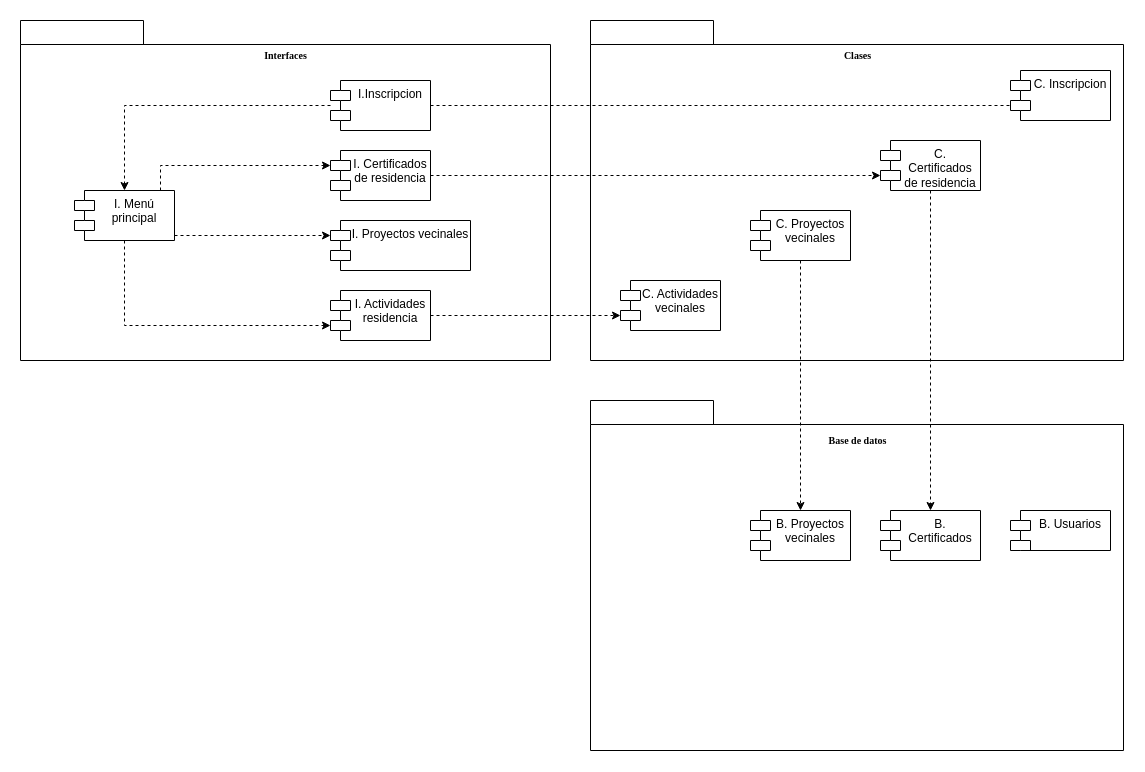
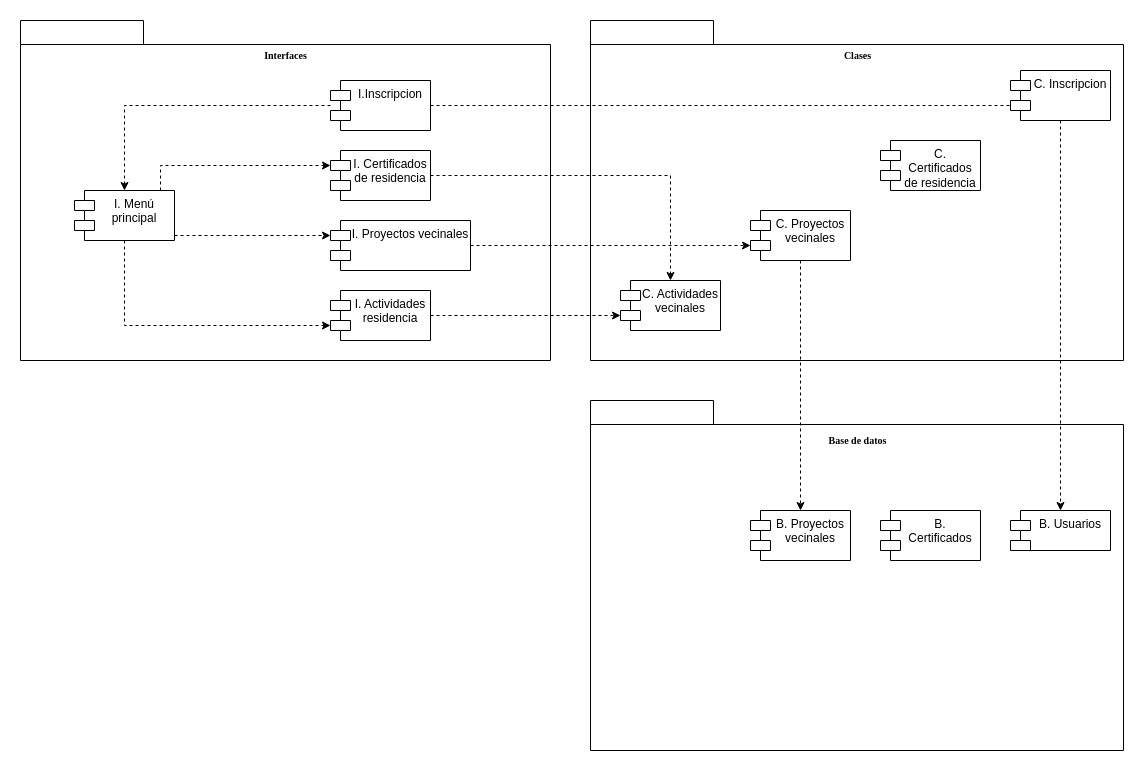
  <mxCell id="0" />
  <mxCell id="1" parent="0" />
  <mxCell id="2" value="" style="group" connectable="0" vertex="1" parent="1"><mxGeometry x="590" y="20" width="533" height="340" as="geometry" /></mxCell>
  <mxCell id="3" value="" style="group" connectable="0" vertex="1" parent="2"><mxGeometry width="533" height="340" as="geometry" /></mxCell>
  <mxCell id="4" value="&lt;p style=&quot;padding-bottom: 280px; padding-left: 0px;&quot;&gt;Clases&lt;/p&gt;" style="shape=folder;fontStyle=1;spacingTop=10;tabWidth=123;tabHeight=24;tabPosition=left;html=1;rounded=0;shadow=0;comic=0;labelBackgroundColor=none;strokeWidth=1;fontFamily=Verdana;fontSize=10;align=center;" vertex="1" parent="3"><mxGeometry width="533" height="340" as="geometry" /></mxCell>
  <mxCell id="5" value="C. Inscripcion" style="shape=module;align=left;spacingLeft=20;align=center;verticalAlign=top;whiteSpace=wrap;html=1;" vertex="1" parent="3"><mxGeometry x="420" y="50" width="100" height="50" as="geometry" /></mxCell>
  <mxCell id="6" value="C. Certificados de residencia" style="shape=module;align=left;spacingLeft=20;align=center;verticalAlign=top;whiteSpace=wrap;html=1;" vertex="1" parent="3"><mxGeometry x="290" y="120" width="100" height="50" as="geometry" /></mxCell>
  <mxCell id="7" value="C. Proyectos vecinales" style="shape=module;align=left;spacingLeft=20;align=center;verticalAlign=top;whiteSpace=wrap;html=1;" vertex="1" parent="3"><mxGeometry x="160" y="190" width="100" height="50" as="geometry" /></mxCell>
  <mxCell id="8" value="C. Actividades vecinales" style="shape=module;align=left;spacingLeft=20;align=center;verticalAlign=top;whiteSpace=wrap;html=1;" vertex="1" parent="3"><mxGeometry x="30" y="260" width="100" height="50" as="geometry" /></mxCell>
  <mxCell id="9" value="" style="group;dashed=1;" connectable="0" vertex="1" parent="1"><mxGeometry x="20" y="20" width="560" height="390.0" as="geometry" /></mxCell>
  <mxCell id="10" value="" style="group;dashed=1;" connectable="0" vertex="1" parent="9"><mxGeometry width="560" height="390.0" as="geometry" /></mxCell>
  <mxCell id="11" value="&lt;p style=&quot;line-height: 120%; padding: 0px 0px 280px; margin-bottom: 10px; margin-right: 0px;&quot;&gt;&lt;font style=&quot;font-size: 10px;&quot;&gt;Interfaces&lt;/font&gt;&lt;/p&gt;" style="shape=folder;fontStyle=1;spacingTop=10;tabWidth=123;tabHeight=24;tabPosition=left;html=1;rounded=0;shadow=0;comic=0;labelBackgroundColor=none;strokeWidth=1;fontFamily=Verdana;fontSize=10;align=center;" vertex="1" parent="10"><mxGeometry width="530" height="340.0" as="geometry" /></mxCell>
  <mxCell id="12" style="edgeStyle=orthogonalEdgeStyle;rounded=0;orthogonalLoop=1;jettySize=auto;html=1;entryX=0.5;entryY=0;entryDx=0;entryDy=0;dashed=1;" edge="1" parent="10" source="13" target="17"><mxGeometry relative="1" as="geometry" /></mxCell>
  <mxCell id="13" value="I.Inscripcion" style="shape=module;align=left;spacingLeft=20;align=center;verticalAlign=top;whiteSpace=wrap;html=1;" vertex="1" parent="10"><mxGeometry x="310" y="60" width="100" height="50" as="geometry" /></mxCell>
  <mxCell id="14" value="I. Certificados de residencia" style="shape=module;align=left;spacingLeft=20;align=center;verticalAlign=top;whiteSpace=wrap;html=1;" vertex="1" parent="10"><mxGeometry x="310" y="130" width="100" height="50" as="geometry" /></mxCell>
  <mxCell id="15" value="I. Proyectos vecinales" style="shape=module;align=left;spacingLeft=20;align=center;verticalAlign=top;whiteSpace=wrap;html=1;" vertex="1" parent="10"><mxGeometry x="310" y="200" width="140" height="50" as="geometry" /></mxCell>
  <mxCell id="16" value="I. Actividades residencia" style="shape=module;align=left;spacingLeft=20;align=center;verticalAlign=top;whiteSpace=wrap;html=1;" vertex="1" parent="10"><mxGeometry x="310" y="270" width="100" height="50" as="geometry" /></mxCell>
  <mxCell id="17" value="I. Menú principal" style="shape=module;align=left;spacingLeft=20;align=center;verticalAlign=top;whiteSpace=wrap;html=1;" vertex="1" parent="10"><mxGeometry x="54" y="170" width="100" height="50" as="geometry" /></mxCell>
  <mxCell id="18" style="edgeStyle=orthogonalEdgeStyle;rounded=0;orthogonalLoop=1;jettySize=auto;html=1;entryX=0;entryY=0;entryDx=0;entryDy=15;entryPerimeter=0;dashed=1;" edge="1" parent="10" source="17" target="14"><mxGeometry relative="1" as="geometry"><Array as="points"><mxPoint x="140" y="145" /></Array></mxGeometry></mxCell>
  <mxCell id="19" style="edgeStyle=orthogonalEdgeStyle;rounded=0;orthogonalLoop=1;jettySize=auto;html=1;entryX=0;entryY=0;entryDx=0;entryDy=15;entryPerimeter=0;dashed=1;" edge="1" parent="10" source="17" target="15"><mxGeometry relative="1" as="geometry"><Array as="points"><mxPoint x="190" y="215" /><mxPoint x="190" y="215" /></Array></mxGeometry></mxCell>
  <mxCell id="20" style="edgeStyle=orthogonalEdgeStyle;rounded=0;orthogonalLoop=1;jettySize=auto;html=1;entryX=0;entryY=0;entryDx=0;entryDy=35;entryPerimeter=0;dashed=1;" edge="1" parent="10" source="17" target="16"><mxGeometry relative="1" as="geometry"><Array as="points"><mxPoint x="104" y="305" /></Array></mxGeometry></mxCell>
  <mxCell id="21" value="" style="group;" connectable="0" vertex="1" parent="1"><mxGeometry x="590" y="400" width="533" height="350" as="geometry" /></mxCell>
  <mxCell id="22" value="" style="group" connectable="0" vertex="1" parent="21"><mxGeometry width="533" height="350" as="geometry" /></mxCell>
  <mxCell id="23" value="&lt;p style=&quot;padding-bottom: 280px; padding-left: 0px;&quot;&gt;Base de datos&lt;/p&gt;" style="shape=folder;fontStyle=1;spacingTop=10;tabWidth=123;tabHeight=24;tabPosition=left;html=1;rounded=0;shadow=0;comic=0;labelBackgroundColor=none;strokeWidth=1;fontFamily=Verdana;fontSize=10;align=center;" vertex="1" parent="22"><mxGeometry width="533" height="350" as="geometry" /></mxCell>
  <mxCell id="24" value="B. Usuarios" style="shape=module;align=left;spacingLeft=20;align=center;verticalAlign=top;whiteSpace=wrap;html=1;" vertex="1" parent="22"><mxGeometry x="420" y="110" width="100" height="40" as="geometry" /></mxCell>
  <mxCell id="25" value="B. Proyectos vecinales" style="shape=module;align=left;spacingLeft=20;align=center;verticalAlign=top;whiteSpace=wrap;html=1;" vertex="1" parent="22"><mxGeometry x="160" y="110" width="100" height="50" as="geometry" /></mxCell>
  <mxCell id="26" value="B. Certificados" style="shape=module;align=left;spacingLeft=20;align=center;verticalAlign=top;whiteSpace=wrap;html=1;" vertex="1" parent="22"><mxGeometry x="290" y="110" width="100" height="50" as="geometry" /></mxCell>
  <mxCell id="27" style="edgeStyle=orthogonalEdgeStyle;rounded=0;orthogonalLoop=1;jettySize=auto;html=1;entryX=0;entryY=0;entryDx=0;entryDy=35;entryPerimeter=0;dashed=1;endArrow=none;" edge="1" parent="1" source="13" target="5"><mxGeometry relative="1" as="geometry" /></mxCell>
- <mxCell id="28" style="edgeStyle=orthogonalEdgeStyle;rounded=0;orthogonalLoop=1;jettySize=auto;html=1;entryX=0;entryY=0;entryDx=0;entryDy=35;entryPerimeter=0;dashed=1;" edge="1" parent="1" source="14" target="6"><mxGeometry relative="1" as="geometry" /></mxCell>
+ <mxCell id="28" style="edgeStyle=orthogonalEdgeStyle;rounded=0;orthogonalLoop=1;jettySize=auto;html=1;dashed=1;" edge="1" parent="1" source="14" target="8"><mxGeometry relative="1" as="geometry" /></mxCell>
+ <mxCell id="29" style="edgeStyle=orthogonalEdgeStyle;rounded=0;orthogonalLoop=1;jettySize=auto;html=1;entryX=0;entryY=0;entryDx=0;entryDy=35;entryPerimeter=0;dashed=1;" edge="1" parent="1" source="15" target="7"><mxGeometry relative="1" as="geometry" /></mxCell>
  <mxCell id="30" style="edgeStyle=orthogonalEdgeStyle;rounded=0;orthogonalLoop=1;jettySize=auto;html=1;entryX=0;entryY=0;entryDx=0;entryDy=35;entryPerimeter=0;dashed=1;" edge="1" parent="1" source="16" target="8"><mxGeometry relative="1" as="geometry" /></mxCell>
  <mxCell id="31" style="edgeStyle=orthogonalEdgeStyle;rounded=0;orthogonalLoop=1;jettySize=auto;html=1;dashed=1;" edge="1" parent="1" source="7" target="25"><mxGeometry relative="1" as="geometry" /></mxCell>
- <mxCell id="32" style="edgeStyle=orthogonalEdgeStyle;rounded=0;orthogonalLoop=1;jettySize=auto;html=1;dashed=1;" edge="1" parent="1" source="6" target="26"><mxGeometry relative="1" as="geometry" /></mxCell>
+ <mxCell id="33" style="edgeStyle=orthogonalEdgeStyle;rounded=0;orthogonalLoop=1;jettySize=auto;html=1;dashed=1;" edge="1" parent="1" source="5" target="24"><mxGeometry relative="1" as="geometry" /></mxCell>
